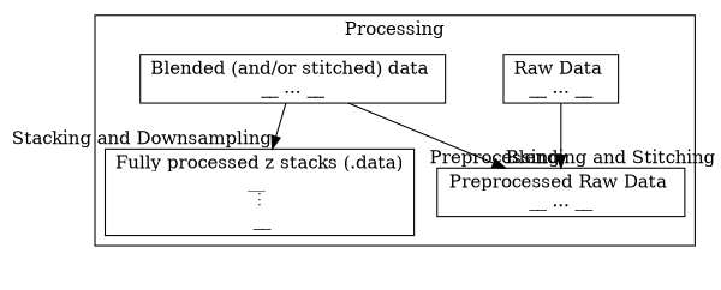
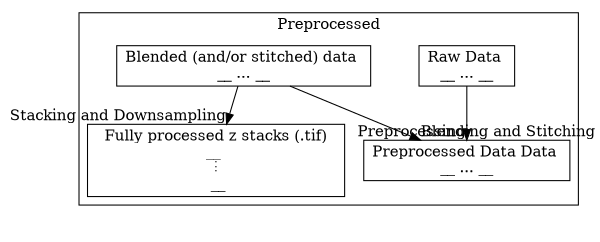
  digraph {
    node [shape=box]
    edge [labelangle=80]
    n1 [label="Raw Data \n__ ... __"]
-   n2 [label="Preprocessed Raw Data \n__ ... __"]
+   n2 [label="Preprocessed Data Data \n__ ... __"]
    n3 [label="Blended (and/or stitched) data \n__ ... __"]
-   n4 [label="Fully processed z stacks (.data)\n__ \n⋮\n __"]
+   n4 [label="Fully processed z stacks (.tif)\n__ \n⋮\n __"]
    subgraph cluster_1 {
-     label=Processing
+     label=Preprocessed
      n1
      n2
      n3
      n4
    }
    n1 -> n2 [headlabel=Preprocessing labeldistance=8 minlen=1]
    n3 -> n2 [headlabel="Blending and Stitching" labeldistance=10]
    n3 -> n4 [headlabel="Stacking and Downsampling" labeldistance=12]
  }
